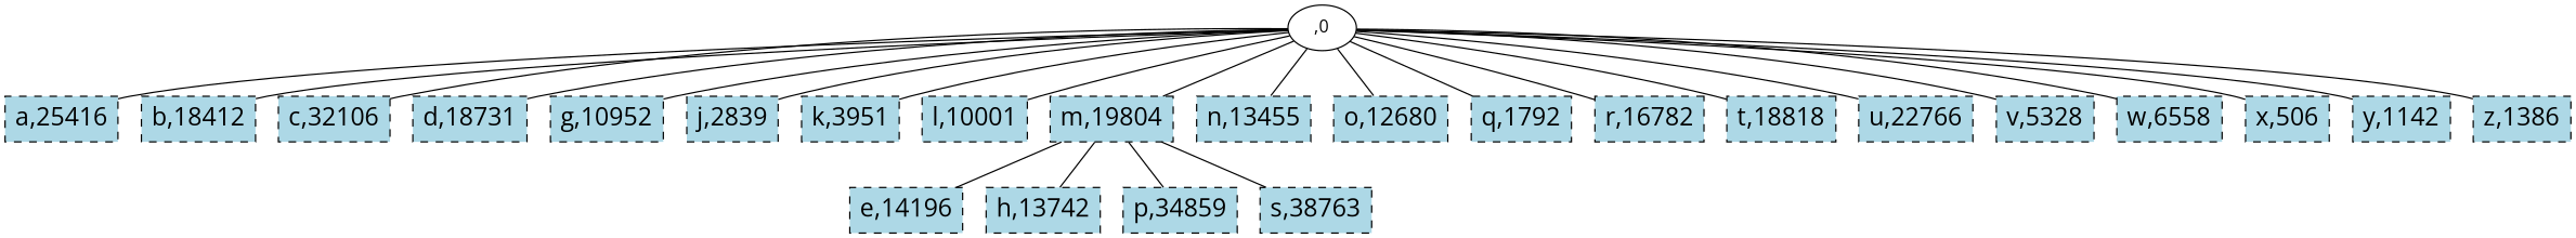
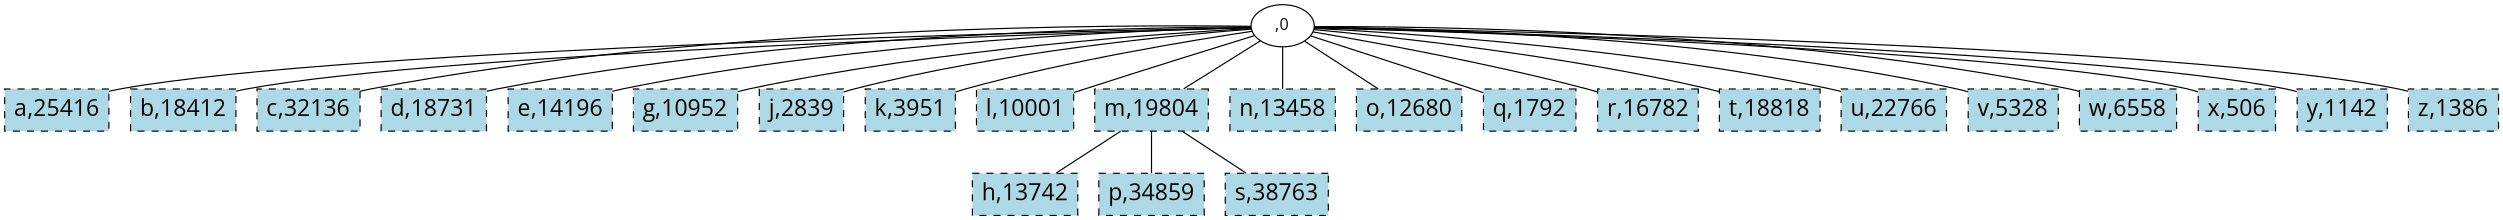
  graph {
    fontname="Open Sans"
    node [fontname="Open Sans" fillcolor=lightblue fontsize=20.0 shape=box style="filled,dashed"]
    edge [fontname="Open Sans"]
    n1 [label=",0" fillcolor="" fontsize="" shape="" style=""]
    n2 [label="a,25416"]
    n3 [label="b,18412"]
-   n4 [label="c,32106"]
+   n4 [label="c,32136"]
    n5 [label="d,18731"]
    n6 [label="e,14196"]
    n7 [label="g,10952"]
    n8 [label="j,2839"]
    n9 [label="k,3951"]
    n10 [label="l,10001"]
    n11 [label="m,19804"]
-   n12 [label="n,13455"]
+   n12 [label="n,13458"]
    n13 [label="o,12680"]
    n14 [label="q,1792"]
    n15 [label="r,16782"]
    n16 [label="t,18818"]
    n17 [label="u,22766"]
    n18 [label="v,5328"]
    n19 [label="w,6558"]
    n20 [label="x,506"]
    n21 [label="y,1142"]
    n22 [label="z,1386"]
    n23 [label="h,13742"]
    n24 [label="p,34859"]
    n25 [label="s,38763"]
    n1 -- n2
    n1 -- n3
    n1 -- n4
    n1 -- n5
-   n11 -- n6
+   n1 -- n6
    n1 -- n7
    n1 -- n8
    n1 -- n9
    n1 -- n10
    n1 -- n11
    n1 -- n12
    n1 -- n13
    n1 -- n14
    n1 -- n15
    n1 -- n16
    n1 -- n17
    n1 -- n18
    n1 -- n19
    n1 -- n20
    n1 -- n21
    n1 -- n22
    n11 -- n23
    n11 -- n24
    n11 -- n25
  }
